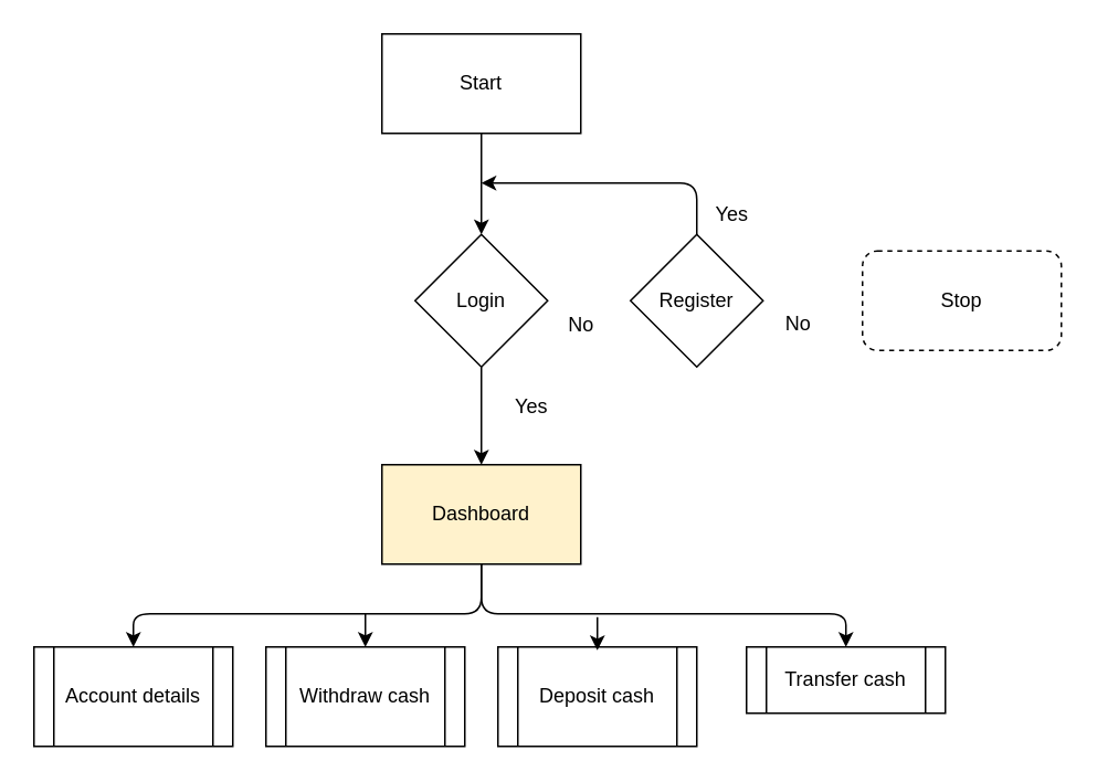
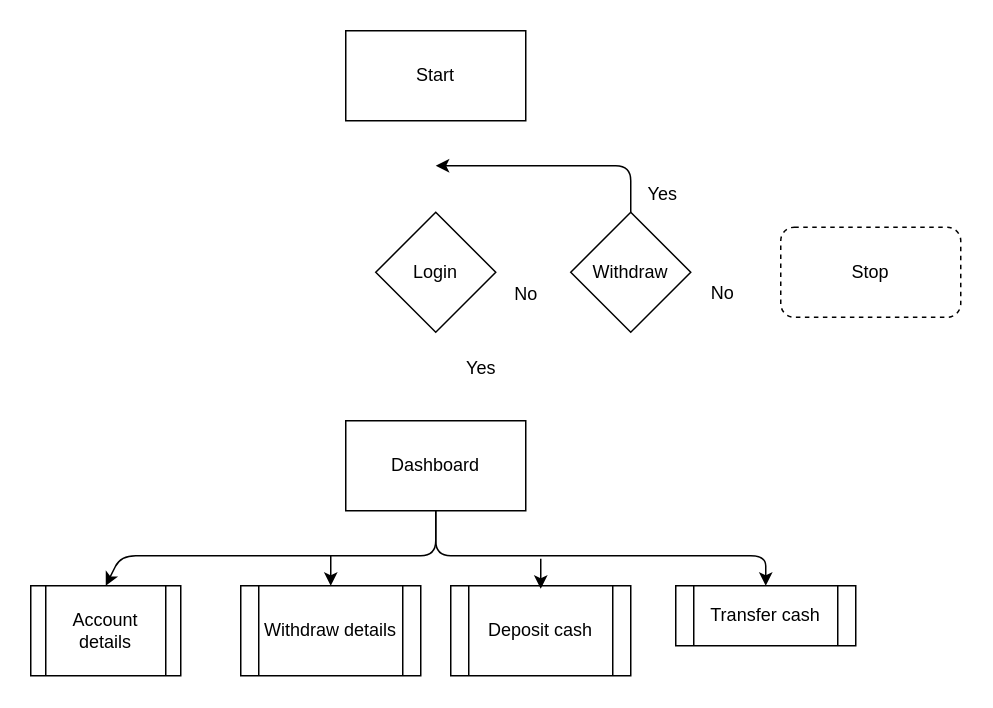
  <mxCell id="0" />
  <mxCell id="1" parent="0" />
- <mxCell id="2" value="" style="edgeStyle=none;html=1;" edge="1" parent="1" source="3" target="5"><mxGeometry relative="1" as="geometry" /></mxCell>
  <mxCell id="3" value="Start" style="whiteSpace=wrap;html=1;rounded=0;" vertex="1" parent="1"><mxGeometry x="230" y="20" width="120" height="60" as="geometry" /></mxCell>
- <mxCell id="4" value="" style="edgeStyle=none;html=1;" edge="1" parent="1" source="5" target="18"><mxGeometry relative="1" as="geometry" /></mxCell>
  <mxCell id="5" value="Login" style="rhombus;whiteSpace=wrap;html=1;" vertex="1" parent="1"><mxGeometry x="250" y="141" width="80" height="80" as="geometry" /></mxCell>
- <mxCell id="6" value="Account details" style="shape=process;whiteSpace=wrap;html=1;backgroundOutline=1;" vertex="1" parent="1"><mxGeometry x="20" y="390" width="120" height="60" as="geometry" /></mxCell>
- <mxCell id="7" value="Withdraw cash" style="shape=process;whiteSpace=wrap;html=1;backgroundOutline=1;" vertex="1" parent="1"><mxGeometry x="160" y="390" width="120" height="60" as="geometry" /></mxCell>
+ <mxCell id="6" value="Account details" style="shape=process;whiteSpace=wrap;html=1;backgroundOutline=1;" vertex="1" parent="1"><mxGeometry x="20" y="390" width="100" height="60" as="geometry" /></mxCell>
+ <mxCell id="7" value="Withdraw details" style="shape=process;whiteSpace=wrap;html=1;backgroundOutline=1;" vertex="1" parent="1"><mxGeometry x="160" y="390" width="120" height="60" as="geometry" /></mxCell>
  <mxCell id="8" value="Deposit cash" style="shape=process;whiteSpace=wrap;html=1;backgroundOutline=1;" vertex="1" parent="1"><mxGeometry x="300" y="390" width="120" height="60" as="geometry" /></mxCell>
  <mxCell id="9" value="Transfer cash" style="shape=process;whiteSpace=wrap;html=1;backgroundOutline=1;" vertex="1" parent="1"><mxGeometry x="450" y="390" width="120" height="40" as="geometry" /></mxCell>
  <mxCell id="10" value="" style="endArrow=classic;html=1;entryX=0.5;entryY=0;entryDx=0;entryDy=0;exitX=0.5;exitY=1;exitDx=0;exitDy=0;" edge="1" parent="1" target="6"><mxGeometry width="50" height="50" relative="1" as="geometry"><mxPoint x="290" y="311" as="sourcePoint" /><mxPoint x="340" y="320" as="targetPoint" /><Array as="points"><mxPoint x="290" y="370" /><mxPoint x="80" y="370" /></Array></mxGeometry></mxCell>
  <mxCell id="11" value="" style="endArrow=classic;html=1;entryX=0.5;entryY=0;entryDx=0;entryDy=0;" edge="1" parent="1" target="7"><mxGeometry width="50" height="50" relative="1" as="geometry"><mxPoint x="220" y="370" as="sourcePoint" /><mxPoint x="340" y="320" as="targetPoint" /></mxGeometry></mxCell>
  <mxCell id="12" value="" style="endArrow=classic;html=1;entryX=0.5;entryY=0;entryDx=0;entryDy=0;" edge="1" parent="1" target="9"><mxGeometry width="50" height="50" relative="1" as="geometry"><mxPoint x="290" y="320" as="sourcePoint" /><mxPoint x="510" y="340" as="targetPoint" /><Array as="points"><mxPoint x="290" y="370" /><mxPoint x="510" y="370" /></Array></mxGeometry></mxCell>
  <mxCell id="13" value="" style="endArrow=classic;html=1;entryX=0.5;entryY=0;entryDx=0;entryDy=0;" edge="1" parent="1"><mxGeometry width="50" height="50" relative="1" as="geometry"><mxPoint x="360" y="372" as="sourcePoint" /><mxPoint x="360" y="392" as="targetPoint" /></mxGeometry></mxCell>
  <mxCell id="14" style="edgeStyle=none;html=1;" edge="1" parent="1" source="15"><mxGeometry relative="1" as="geometry"><mxPoint x="290" y="110" as="targetPoint" /><Array as="points"><mxPoint x="420" y="110" /><mxPoint x="360" y="110" /></Array></mxGeometry></mxCell>
- <mxCell id="15" value="Register" style="rhombus;whiteSpace=wrap;html=1;" vertex="1" parent="1"><mxGeometry x="380" y="141" width="80" height="80" as="geometry" /></mxCell>
+ <mxCell id="15" value="Withdraw" style="rhombus;whiteSpace=wrap;html=1;" vertex="1" parent="1"><mxGeometry x="380" y="141" width="80" height="80" as="geometry" /></mxCell>
  <mxCell id="16" value="Stop" style="rounded=1;whiteSpace=wrap;html=1;dashed=1;" vertex="1" parent="1"><mxGeometry x="520" y="151" width="120" height="60" as="geometry" /></mxCell>
  <mxCell id="17" value="Yes" style="text;html=1;align=center;verticalAlign=middle;resizable=0;points=[];autosize=1;strokeColor=none;fillColor=none;" vertex="1" parent="1"><mxGeometry x="300" y="230" width="40" height="30" as="geometry" /></mxCell>
- <mxCell id="18" value="Dashboard" style="rounded=0;whiteSpace=wrap;html=1;fillColor=#fff2cc;" vertex="1" parent="1"><mxGeometry x="230" y="280" width="120" height="60" as="geometry" /></mxCell>
+ <mxCell id="18" value="Dashboard" style="rounded=0;whiteSpace=wrap;html=1;" vertex="1" parent="1"><mxGeometry x="230" y="280" width="120" height="60" as="geometry" /></mxCell>
  <mxCell id="19" value="Yes" style="text;html=1;align=center;verticalAlign=middle;resizable=0;points=[];autosize=1;strokeColor=none;fillColor=none;" vertex="1" parent="1"><mxGeometry x="421" y="114" width="40" height="30" as="geometry" /></mxCell>
  <mxCell id="20" value="No" style="text;html=1;align=center;verticalAlign=middle;resizable=0;points=[];autosize=1;strokeColor=none;fillColor=none;" vertex="1" parent="1"><mxGeometry x="330" y="181" width="40" height="30" as="geometry" /></mxCell>
  <mxCell id="21" value="No" style="text;html=1;align=center;verticalAlign=middle;resizable=0;points=[];autosize=1;strokeColor=none;fillColor=none;" vertex="1" parent="1"><mxGeometry x="461" y="180" width="40" height="30" as="geometry" /></mxCell>
